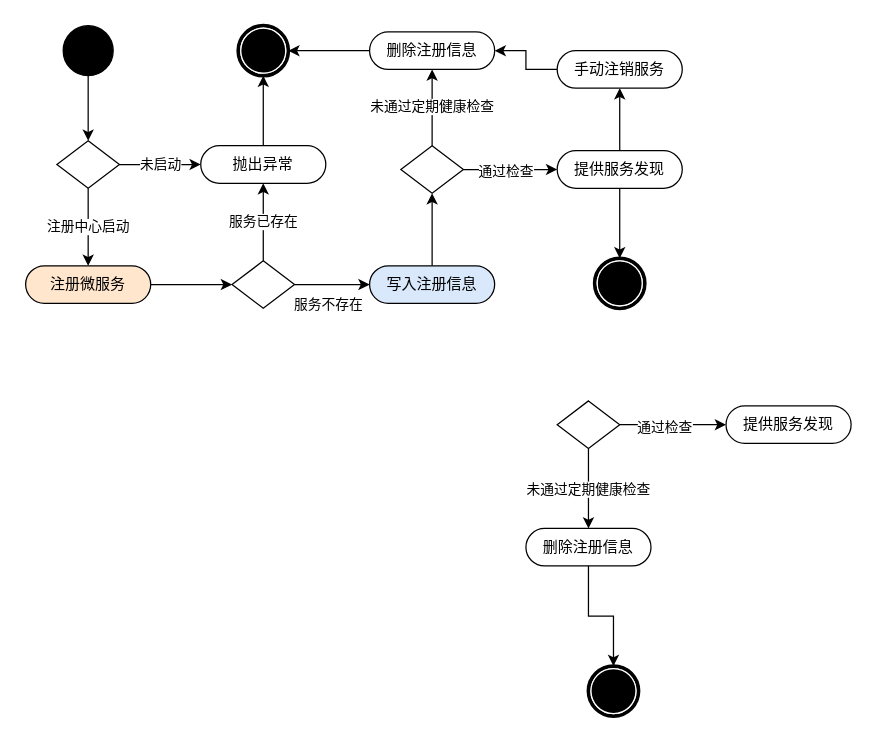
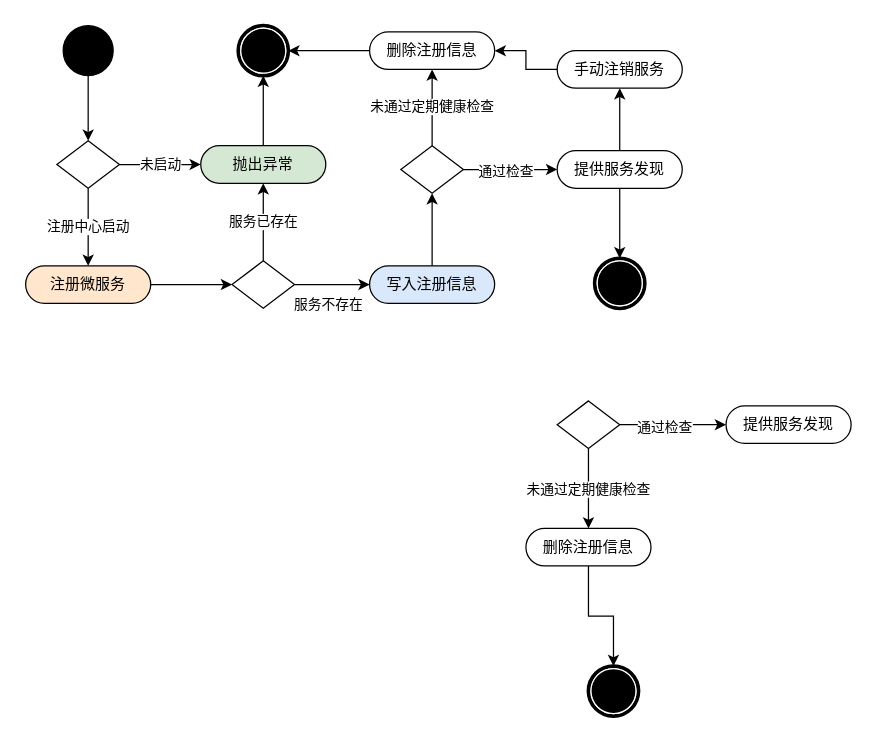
  <mxCell id="0" />
  <mxCell id="1" parent="0" />
  <mxCell id="2" value="" style="ellipse;whiteSpace=wrap;html=1;rounded=0;shadow=0;comic=0;labelBackgroundColor=none;strokeWidth=1;fillColor=#000000;fontFamily=Verdana;fontSize=12;align=center;" vertex="1" parent="1"><mxGeometry x="50" y="20" width="40" height="40" as="geometry" /></mxCell>
  <mxCell id="3" value="" style="edgeStyle=orthogonalEdgeStyle;rounded=0;orthogonalLoop=1;jettySize=auto;html=1;exitX=0.5;exitY=1;exitDx=0;exitDy=0;" edge="1" parent="1" source="2" target="6"><mxGeometry relative="1" as="geometry"><mxPoint x="70" y="130" as="sourcePoint" /></mxGeometry></mxCell>
  <mxCell id="4" value="注册中心启动" style="edgeStyle=orthogonalEdgeStyle;rounded=0;orthogonalLoop=1;jettySize=auto;html=1;exitX=0.5;exitY=1;exitDx=0;exitDy=0;entryX=0.5;entryY=0;entryDx=0;entryDy=0;" edge="1" parent="1" source="6"><mxGeometry relative="1" as="geometry"><mxPoint x="70" y="212" as="targetPoint" /></mxGeometry></mxCell>
  <mxCell id="5" value="未启动" style="edgeStyle=orthogonalEdgeStyle;rounded=0;orthogonalLoop=1;jettySize=auto;html=1;exitX=1;exitY=0.5;exitDx=0;exitDy=0;entryX=0;entryY=0.5;entryDx=0;entryDy=0;" edge="1" parent="1" source="6" target="11"><mxGeometry relative="1" as="geometry"><mxPoint x="150" y="131" as="targetPoint" /></mxGeometry></mxCell>
  <mxCell id="6" value="" style="rhombus;whiteSpace=wrap;html=1;" vertex="1" parent="1"><mxGeometry x="45" y="112" width="50" height="38" as="geometry" /></mxCell>
  <mxCell id="7" value="" style="shape=mxgraph.bpmn.shape;html=1;verticalLabelPosition=bottom;labelBackgroundColor=#ffffff;verticalAlign=top;perimeter=ellipsePerimeter;outline=end;symbol=terminate;rounded=0;shadow=0;comic=0;strokeWidth=1;fontFamily=Verdana;fontSize=12;align=center;" vertex="1" parent="1"><mxGeometry x="190" y="20" width="40" height="40" as="geometry" /></mxCell>
  <mxCell id="8" style="edgeStyle=orthogonalEdgeStyle;rounded=0;orthogonalLoop=1;jettySize=auto;html=1;exitX=1;exitY=0.5;exitDx=0;exitDy=0;entryX=0;entryY=0.5;entryDx=0;entryDy=0;" edge="1" parent="1" source="9" target="15"><mxGeometry relative="1" as="geometry" /></mxCell>
  <mxCell id="9" value="注册微服务" style="rounded=1;whiteSpace=wrap;html=1;shadow=0;comic=0;labelBackgroundColor=none;strokeWidth=1;fontFamily=Verdana;fontSize=12;align=center;arcSize=50;fillColor=#ffe6cc;" vertex="1" parent="1"><mxGeometry x="20" y="212" width="100" height="30" as="geometry" /></mxCell>
  <mxCell id="10" style="edgeStyle=orthogonalEdgeStyle;rounded=0;orthogonalLoop=1;jettySize=auto;html=1;exitX=0.5;exitY=0;exitDx=0;exitDy=0;entryX=0.5;entryY=1;entryDx=0;entryDy=0;" edge="1" parent="1" target="7"><mxGeometry relative="1" as="geometry"><mxPoint x="230" y="116" as="sourcePoint" /><Array as="points"><mxPoint x="210" y="116" /></Array></mxGeometry></mxCell>
- <mxCell id="11" value="抛出异常" style="rounded=1;whiteSpace=wrap;html=1;shadow=0;comic=0;labelBackgroundColor=none;strokeWidth=1;fontFamily=Verdana;fontSize=12;align=center;arcSize=50;" vertex="1" parent="1"><mxGeometry x="160" y="116" width="100" height="30" as="geometry" /></mxCell>
+ <mxCell id="11" value="抛出异常" style="rounded=1;whiteSpace=wrap;html=1;shadow=0;comic=0;labelBackgroundColor=none;strokeWidth=1;fontFamily=Verdana;fontSize=12;align=center;arcSize=50;fillColor=#d5e8d4;" vertex="1" parent="1"><mxGeometry x="160" y="116" width="100" height="30" as="geometry" /></mxCell>
  <mxCell id="12" style="edgeStyle=orthogonalEdgeStyle;rounded=0;orthogonalLoop=1;jettySize=auto;html=1;exitX=1;exitY=0.5;exitDx=0;exitDy=0;entryX=0;entryY=0.5;entryDx=0;entryDy=0;" edge="1" parent="1" source="15" target="17"><mxGeometry relative="1" as="geometry"><mxPoint x="70" y="340" as="sourcePoint" /></mxGeometry></mxCell>
  <mxCell id="13" value="服务不存在" style="edgeLabel;html=1;align=center;verticalAlign=middle;resizable=0;points=[];" vertex="1" connectable="0" parent="12"><mxGeometry x="-0.25" y="-3" relative="1" as="geometry"><mxPoint x="3" y="12" as="offset" /></mxGeometry></mxCell>
  <mxCell id="14" value="服务已存在" style="edgeStyle=orthogonalEdgeStyle;rounded=0;orthogonalLoop=1;jettySize=auto;html=1;exitX=0.5;exitY=0;exitDx=0;exitDy=0;entryX=0.5;entryY=1;entryDx=0;entryDy=0;" edge="1" parent="1" source="15" target="11"><mxGeometry relative="1" as="geometry"><mxPoint x="160" y="299" as="targetPoint" /></mxGeometry></mxCell>
  <mxCell id="15" value="" style="rhombus;whiteSpace=wrap;html=1;" vertex="1" parent="1"><mxGeometry x="185" y="208" width="50" height="38" as="geometry" /></mxCell>
  <mxCell id="16" style="edgeStyle=orthogonalEdgeStyle;rounded=0;orthogonalLoop=1;jettySize=auto;html=1;exitX=0.5;exitY=0;exitDx=0;exitDy=0;entryX=0.5;entryY=1;entryDx=0;entryDy=0;" edge="1" parent="1" source="17" target="27"><mxGeometry relative="1" as="geometry" /></mxCell>
  <mxCell id="17" value="写入注册信息" style="rounded=1;whiteSpace=wrap;html=1;shadow=0;comic=0;labelBackgroundColor=none;strokeWidth=1;fontFamily=Verdana;fontSize=12;align=center;arcSize=50;fillColor=#dae8fc;" vertex="1" parent="1"><mxGeometry x="295" y="212" width="100" height="30" as="geometry" /></mxCell>
  <mxCell id="18" value="未通过定期健康检查" style="edgeStyle=orthogonalEdgeStyle;rounded=0;orthogonalLoop=1;jettySize=auto;html=1;exitX=0.5;exitY=1;exitDx=0;exitDy=0;entryX=0.5;entryY=0;entryDx=0;entryDy=0;" edge="1" parent="1" source="19" target="21"><mxGeometry x="0.016" relative="1" as="geometry"><mxPoint as="offset" /></mxGeometry></mxCell>
  <mxCell id="19" value="" style="rhombus;whiteSpace=wrap;html=1;fontStyle=1" vertex="1" parent="1"><mxGeometry x="445" y="320" width="50" height="38" as="geometry" /></mxCell>
  <mxCell id="20" style="edgeStyle=orthogonalEdgeStyle;rounded=0;orthogonalLoop=1;jettySize=auto;html=1;exitX=0.5;exitY=1;exitDx=0;exitDy=0;entryX=0.5;entryY=0;entryDx=0;entryDy=0;" edge="1" parent="1" source="21" target="22"><mxGeometry relative="1" as="geometry" /></mxCell>
  <mxCell id="21" value="删除注册信息" style="rounded=1;whiteSpace=wrap;html=1;shadow=0;comic=0;labelBackgroundColor=none;strokeWidth=1;fontFamily=Verdana;fontSize=12;align=center;arcSize=50;" vertex="1" parent="1"><mxGeometry x="420" y="422" width="100" height="30" as="geometry" /></mxCell>
  <mxCell id="22" value="" style="shape=mxgraph.bpmn.shape;html=1;verticalLabelPosition=bottom;labelBackgroundColor=#ffffff;verticalAlign=top;perimeter=ellipsePerimeter;outline=end;symbol=terminate;rounded=0;shadow=0;comic=0;strokeWidth=1;fontFamily=Verdana;fontSize=12;align=center;" vertex="1" parent="1"><mxGeometry x="470" y="532" width="40" height="40" as="geometry" /></mxCell>
  <mxCell id="23" style="edgeStyle=orthogonalEdgeStyle;rounded=0;orthogonalLoop=1;jettySize=auto;html=1;exitX=1;exitY=0.5;exitDx=0;exitDy=0;entryX=0;entryY=0.5;entryDx=0;entryDy=0;" edge="1" parent="1" source="19" target="25"><mxGeometry relative="1" as="geometry" /></mxCell>
  <mxCell id="24" value="通过检查" style="edgeLabel;html=1;align=center;verticalAlign=middle;resizable=0;points=[];" vertex="1" connectable="0" parent="23"><mxGeometry x="-0.594" y="-1" relative="1" as="geometry"><mxPoint x="18" as="offset" /></mxGeometry></mxCell>
  <mxCell id="25" value="提供服务发现" style="rounded=1;whiteSpace=wrap;html=1;shadow=0;comic=0;labelBackgroundColor=none;strokeWidth=1;fontFamily=Verdana;fontSize=12;align=center;arcSize=50;" vertex="1" parent="1"><mxGeometry x="580" y="324" width="100" height="30" as="geometry" /></mxCell>
  <mxCell id="26" value="未通过定期健康检查" style="edgeStyle=orthogonalEdgeStyle;rounded=0;orthogonalLoop=1;jettySize=auto;html=1;exitX=0.5;exitY=0;exitDx=0;exitDy=0;entryX=0.5;entryY=1;entryDx=0;entryDy=0;" edge="1" parent="1" source="27" target="29"><mxGeometry relative="1" as="geometry" /></mxCell>
  <mxCell id="27" value="" style="rhombus;whiteSpace=wrap;html=1;fontStyle=1" vertex="1" parent="1"><mxGeometry x="320" y="116" width="50" height="38" as="geometry" /></mxCell>
  <mxCell id="28" value="" style="edgeStyle=orthogonalEdgeStyle;rounded=0;orthogonalLoop=1;jettySize=auto;html=1;" edge="1" parent="1" source="29" target="7"><mxGeometry relative="1" as="geometry" /></mxCell>
  <mxCell id="29" value="删除注册信息" style="rounded=1;whiteSpace=wrap;html=1;shadow=0;comic=0;labelBackgroundColor=none;strokeWidth=1;fontFamily=Verdana;fontSize=12;align=center;arcSize=50;" vertex="1" parent="1"><mxGeometry x="295" y="25" width="100" height="30" as="geometry" /></mxCell>
  <mxCell id="30" style="edgeStyle=orthogonalEdgeStyle;rounded=0;orthogonalLoop=1;jettySize=auto;html=1;exitX=1;exitY=0.5;exitDx=0;exitDy=0;entryX=0;entryY=0.5;entryDx=0;entryDy=0;" edge="1" parent="1" target="34" source="27"><mxGeometry relative="1" as="geometry"><mxPoint x="395" y="135" as="sourcePoint" /></mxGeometry></mxCell>
  <mxCell id="31" value="通过检查" style="edgeLabel;html=1;align=center;verticalAlign=middle;resizable=0;points=[];" vertex="1" connectable="0" parent="30"><mxGeometry x="-0.594" y="-1" relative="1" as="geometry"><mxPoint x="18" as="offset" /></mxGeometry></mxCell>
  <mxCell id="32" value="" style="edgeStyle=orthogonalEdgeStyle;rounded=0;orthogonalLoop=1;jettySize=auto;html=1;" edge="1" parent="1" source="34" target="36"><mxGeometry relative="1" as="geometry" /></mxCell>
  <mxCell id="33" value="" style="edgeStyle=orthogonalEdgeStyle;rounded=0;orthogonalLoop=1;jettySize=auto;html=1;" edge="1" parent="1" source="34" target="37"><mxGeometry relative="1" as="geometry" /></mxCell>
  <mxCell id="34" value="提供服务发现" style="rounded=1;whiteSpace=wrap;html=1;shadow=0;comic=0;labelBackgroundColor=none;strokeWidth=1;fontFamily=Verdana;fontSize=12;align=center;arcSize=50;" vertex="1" parent="1"><mxGeometry x="445" y="120" width="100" height="30" as="geometry" /></mxCell>
  <mxCell id="35" value="" style="edgeStyle=orthogonalEdgeStyle;rounded=0;orthogonalLoop=1;jettySize=auto;html=1;" edge="1" parent="1" source="36" target="29"><mxGeometry relative="1" as="geometry" /></mxCell>
  <mxCell id="36" value="手动注销服务" style="rounded=1;whiteSpace=wrap;html=1;shadow=0;comic=0;labelBackgroundColor=none;strokeWidth=1;fontFamily=Verdana;fontSize=12;align=center;arcSize=50;" vertex="1" parent="1"><mxGeometry x="445" y="40" width="100" height="30" as="geometry" /></mxCell>
  <mxCell id="37" value="" style="shape=mxgraph.bpmn.shape;html=1;verticalLabelPosition=bottom;labelBackgroundColor=#ffffff;verticalAlign=top;perimeter=ellipsePerimeter;outline=end;symbol=terminate;rounded=0;shadow=0;comic=0;strokeWidth=1;fontFamily=Verdana;fontSize=12;align=center;" vertex="1" parent="1"><mxGeometry x="475" y="206" width="40" height="40" as="geometry" /></mxCell>
